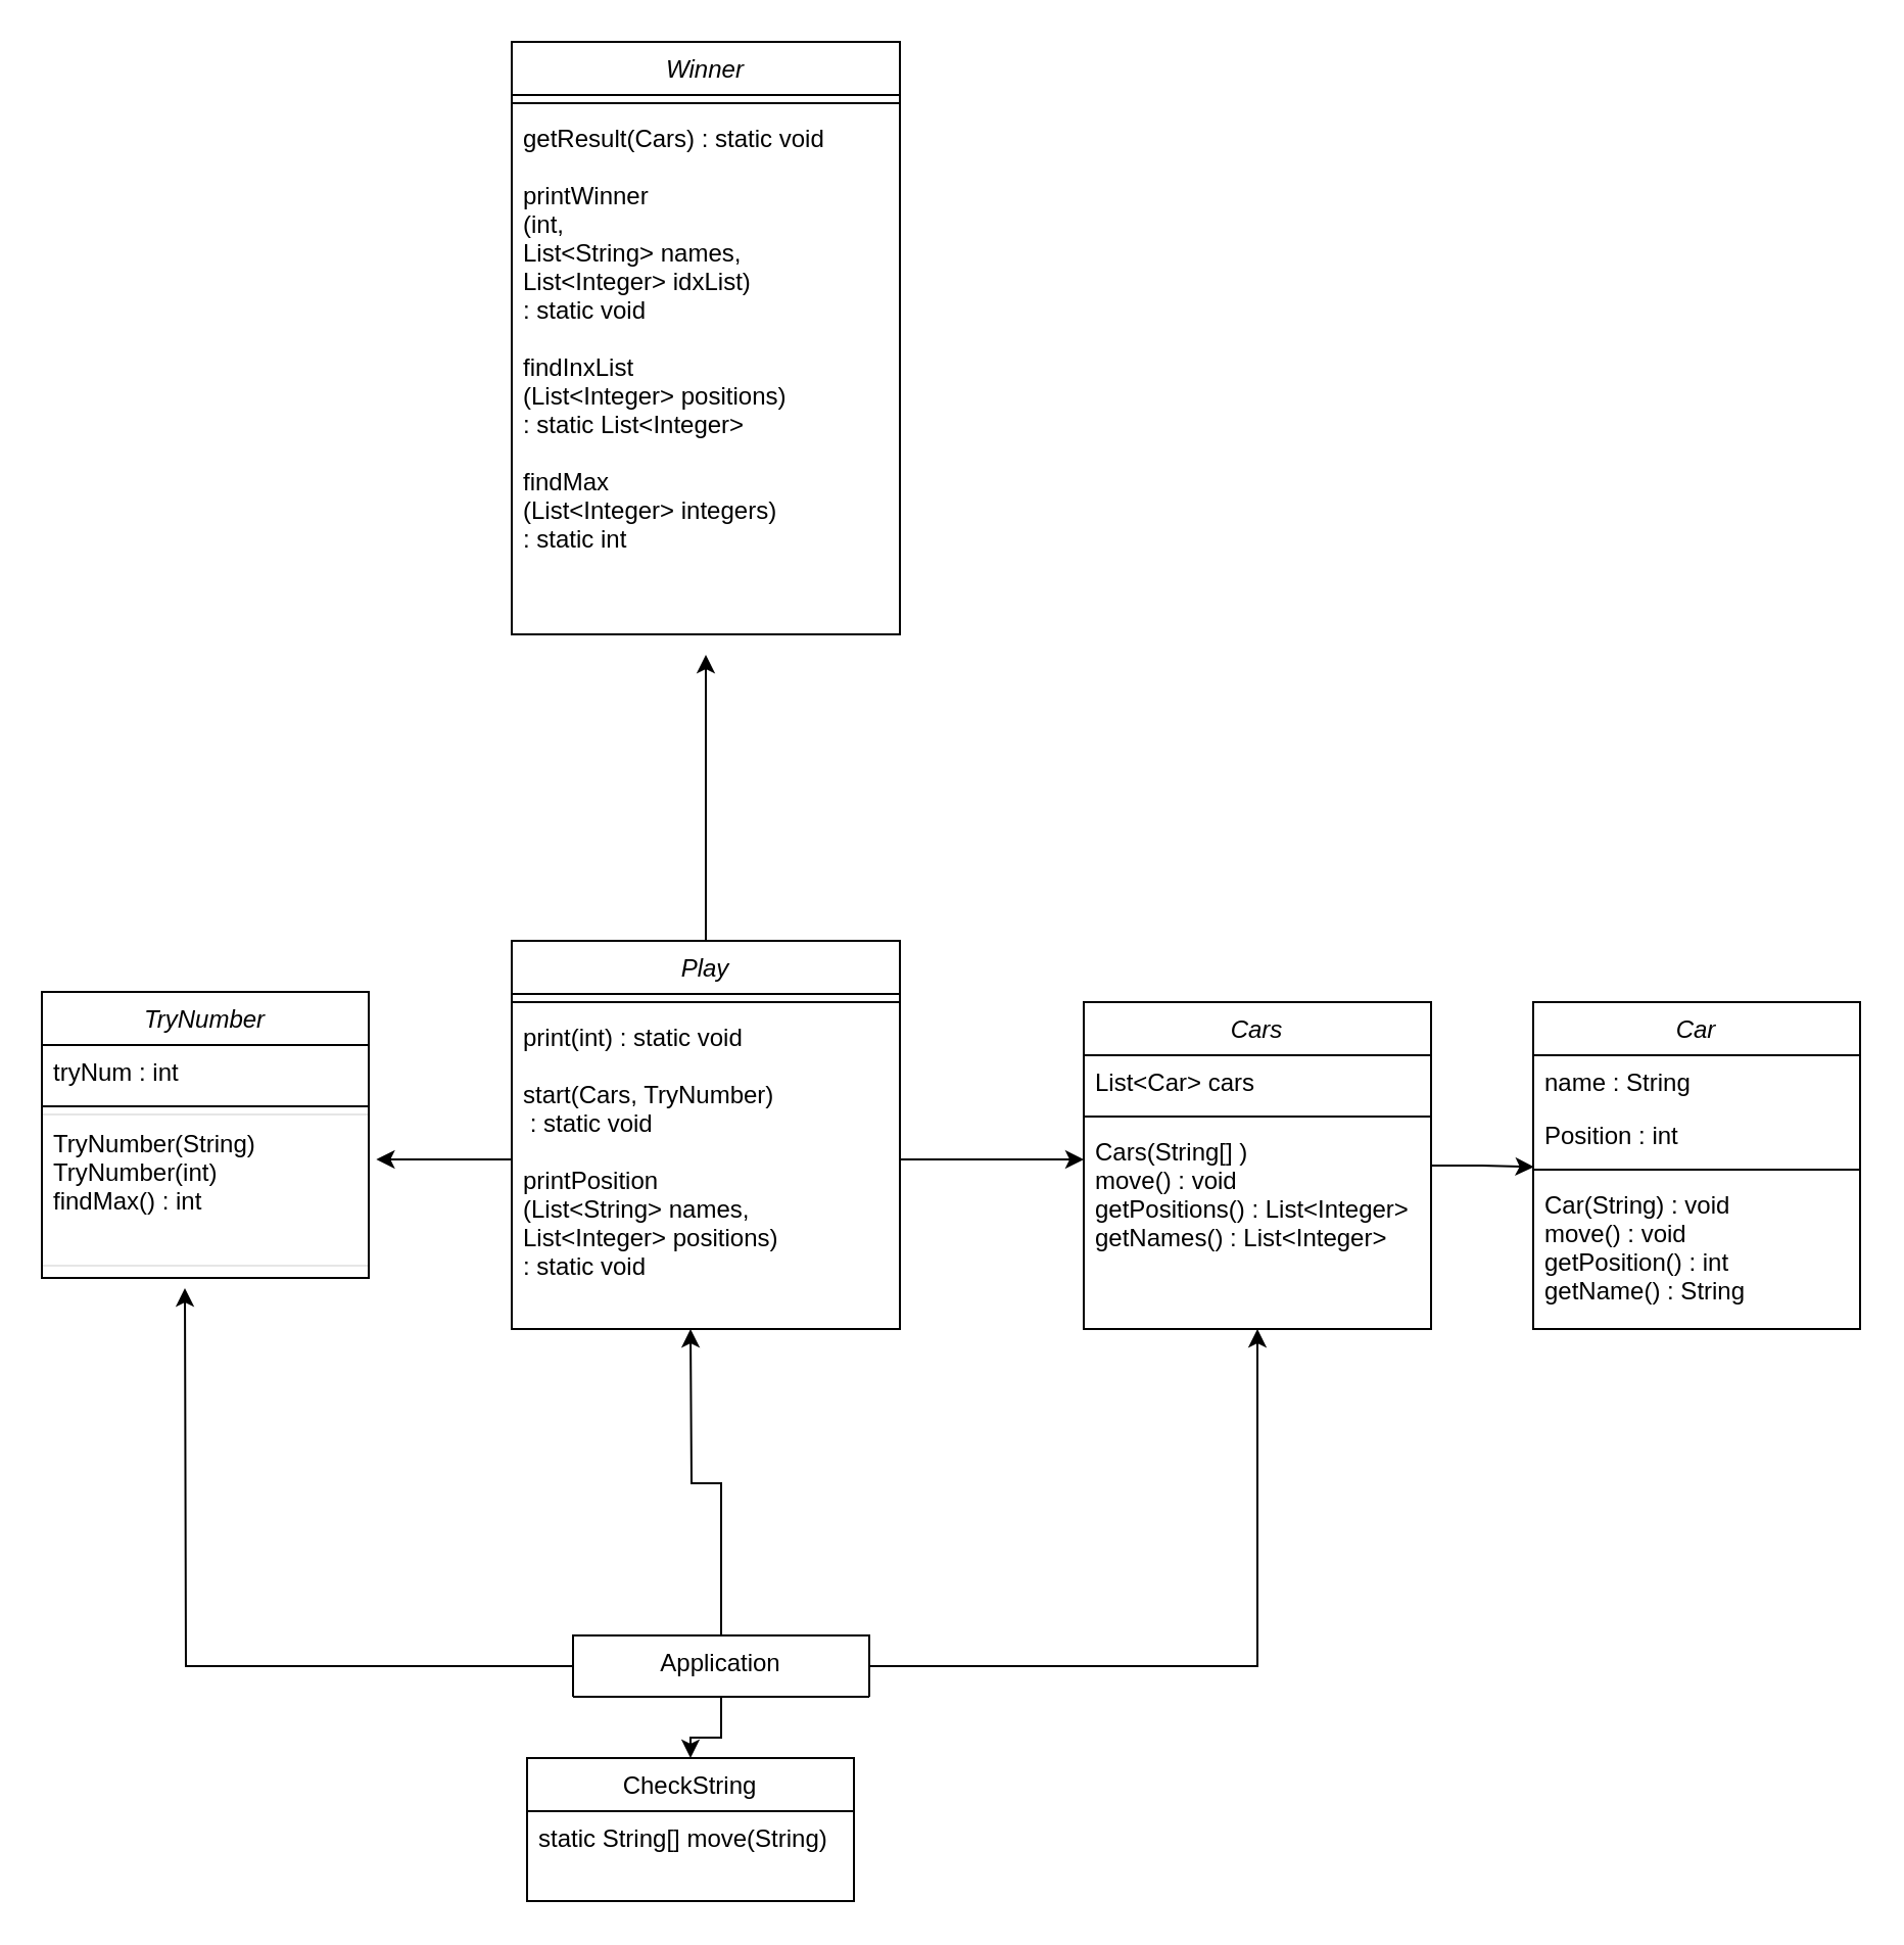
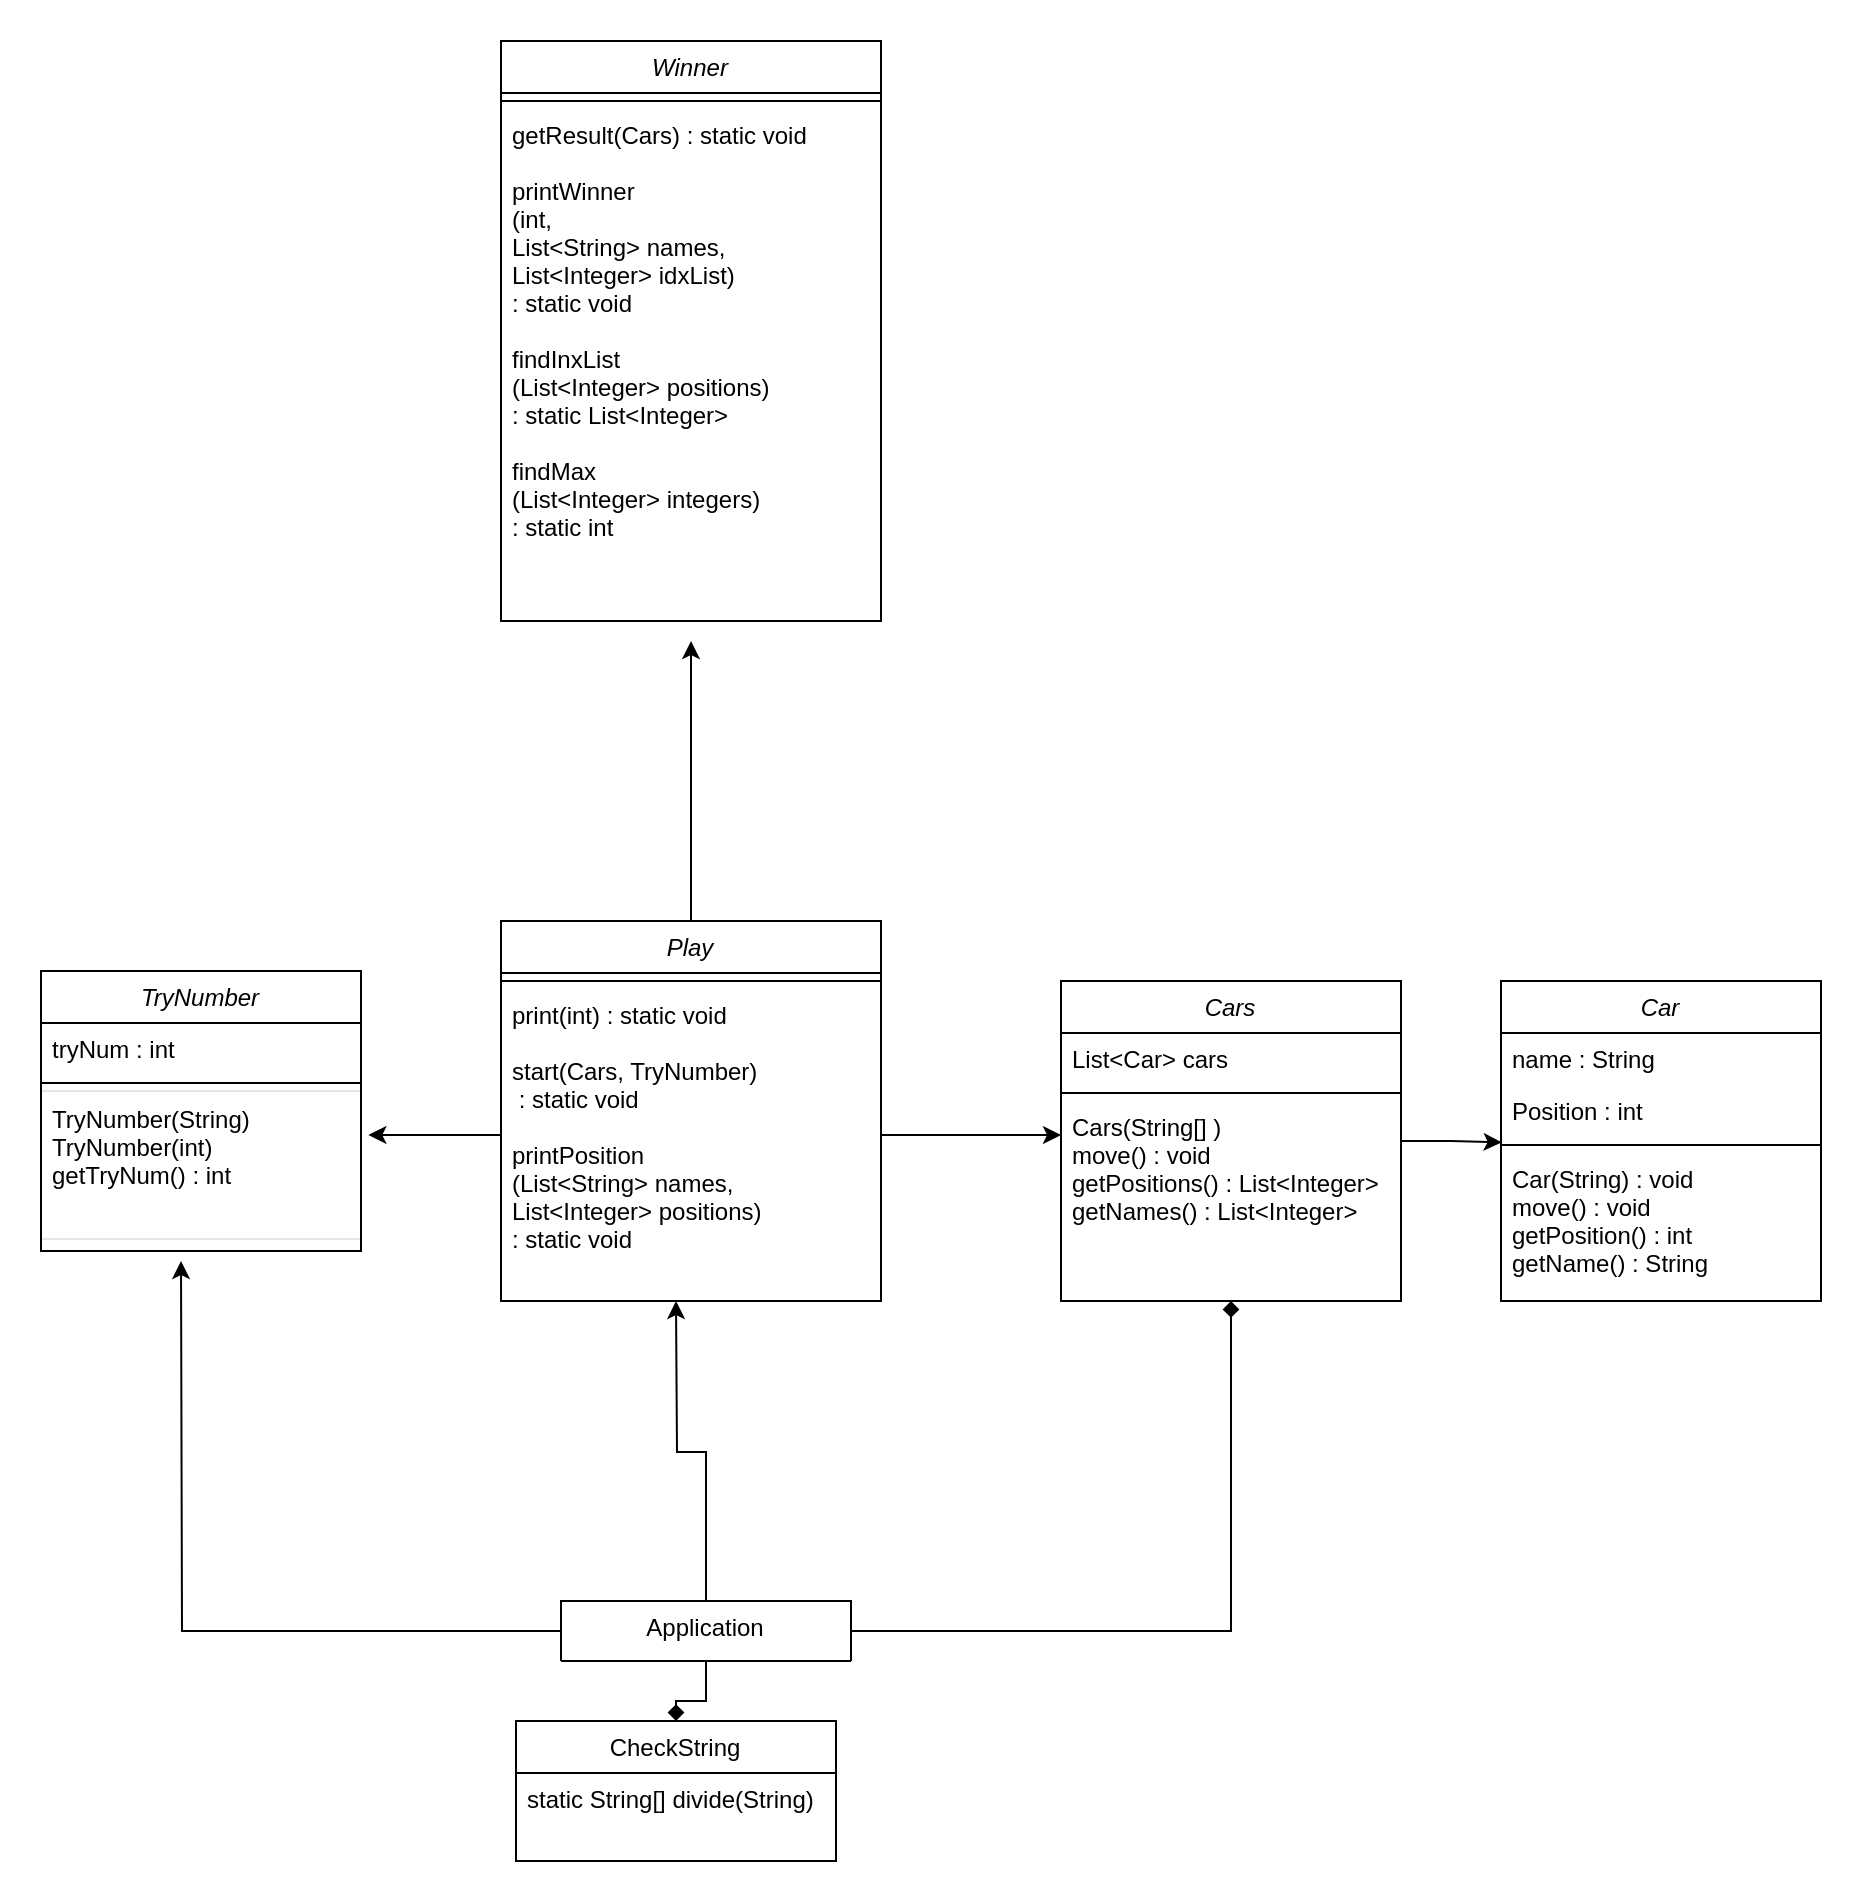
  <mxCell id="0" />
  <mxCell id="1" parent="0" />
  <mxCell id="2" value="Car" style="swimlane;fontStyle=2;align=center;verticalAlign=top;childLayout=stackLayout;horizontal=1;startSize=26;horizontalStack=0;resizeParent=1;resizeLast=0;collapsible=1;marginBottom=0;rounded=0;shadow=0;strokeWidth=1;" parent="1" vertex="1"><mxGeometry x="750" y="490" width="160" height="160" as="geometry"><mxRectangle x="230" y="140" width="160" height="26" as="alternateBounds" /></mxGeometry></mxCell>
  <mxCell id="3" value="name : String&#10;  " style="text;align=left;verticalAlign=top;spacingLeft=4;spacingRight=4;overflow=hidden;rotatable=0;points=[[0,0.5],[1,0.5]];portConstraint=eastwest;" parent="2" vertex="1"><mxGeometry y="26" width="160" height="26" as="geometry" /></mxCell>
  <mxCell id="4" value="Position : int" style="text;align=left;verticalAlign=top;spacingLeft=4;spacingRight=4;overflow=hidden;rotatable=0;points=[[0,0.5],[1,0.5]];portConstraint=eastwest;rounded=0;shadow=0;html=0;" parent="2" vertex="1"><mxGeometry y="52" width="160" height="26" as="geometry" /></mxCell>
  <mxCell id="5" value="" style="line;html=1;strokeWidth=1;align=left;verticalAlign=middle;spacingTop=-1;spacingLeft=3;spacingRight=3;rotatable=0;labelPosition=right;points=[];portConstraint=eastwest;" parent="2" vertex="1"><mxGeometry y="78" width="160" height="8" as="geometry" /></mxCell>
  <mxCell id="6" value="Car(String) : void&#10;move() : void&#10;getPosition() : int&#10;getName() : String" style="text;align=left;verticalAlign=top;spacingLeft=4;spacingRight=4;overflow=hidden;rotatable=0;points=[[0,0.5],[1,0.5]];portConstraint=eastwest;fontSize=12;" parent="2" vertex="1"><mxGeometry y="86" width="160" height="74" as="geometry" /></mxCell>
  <mxCell id="7" value="CheckString" style="swimlane;fontStyle=0;align=center;verticalAlign=top;childLayout=stackLayout;horizontal=1;startSize=26;horizontalStack=0;resizeParent=1;resizeLast=0;collapsible=1;marginBottom=0;rounded=0;shadow=0;strokeWidth=1;" parent="1" vertex="1"><mxGeometry x="257.5" y="860" width="160" height="70" as="geometry"><mxRectangle x="340" y="380" width="170" height="26" as="alternateBounds" /></mxGeometry></mxCell>
- <mxCell id="8" value="static String[] move(String)" style="text;align=left;verticalAlign=top;spacingLeft=4;spacingRight=4;overflow=hidden;rotatable=0;points=[[0,0.5],[1,0.5]];portConstraint=eastwest;" parent="7" vertex="1"><mxGeometry y="26" width="160" height="26" as="geometry" /></mxCell>
+ <mxCell id="8" value="static String[] divide(String)" style="text;align=left;verticalAlign=top;spacingLeft=4;spacingRight=4;overflow=hidden;rotatable=0;points=[[0,0.5],[1,0.5]];portConstraint=eastwest;" parent="7" vertex="1"><mxGeometry y="26" width="160" height="26" as="geometry" /></mxCell>
  <mxCell id="9" style="edgeStyle=orthogonalEdgeStyle;rounded=0;orthogonalLoop=1;jettySize=auto;html=1;entryX=0.002;entryY=1.103;entryDx=0;entryDy=0;entryPerimeter=0;" edge="1" parent="1" source="10" target="4"><mxGeometry relative="1" as="geometry" /></mxCell>
  <mxCell id="10" value="Cars" style="swimlane;fontStyle=2;align=center;verticalAlign=top;childLayout=stackLayout;horizontal=1;startSize=26;horizontalStack=0;resizeParent=1;resizeLast=0;collapsible=1;marginBottom=0;rounded=0;shadow=0;strokeWidth=1;" vertex="1" parent="1"><mxGeometry x="530" y="490" width="170" height="160" as="geometry"><mxRectangle x="230" y="140" width="160" height="26" as="alternateBounds" /></mxGeometry></mxCell>
  <mxCell id="11" value="List&lt;Car&gt; cars" style="text;align=left;verticalAlign=top;spacingLeft=4;spacingRight=4;overflow=hidden;rotatable=0;points=[[0,0.5],[1,0.5]];portConstraint=eastwest;" vertex="1" parent="10"><mxGeometry y="26" width="170" height="26" as="geometry" /></mxCell>
  <mxCell id="12" value="" style="line;html=1;strokeWidth=1;align=left;verticalAlign=middle;spacingTop=-1;spacingLeft=3;spacingRight=3;rotatable=0;labelPosition=right;points=[];portConstraint=eastwest;" vertex="1" parent="10"><mxGeometry y="52" width="170" height="8" as="geometry" /></mxCell>
  <mxCell id="13" value="Cars(String[] )&#10;move() : void&#10;getPositions() : List&lt;Integer&gt;&#10;getNames() : List&lt;Integer&gt;" style="text;align=left;verticalAlign=top;spacingLeft=4;spacingRight=4;overflow=hidden;rotatable=0;points=[[0,0.5],[1,0.5]];portConstraint=eastwest;" vertex="1" parent="10"><mxGeometry y="60" width="170" height="74" as="geometry" /></mxCell>
  <mxCell id="14" value="TryNumber" style="swimlane;fontStyle=2;align=center;verticalAlign=top;childLayout=stackLayout;horizontal=1;startSize=26;horizontalStack=0;resizeParent=1;resizeLast=0;collapsible=1;marginBottom=0;rounded=0;shadow=0;strokeWidth=1;spacingTop=0;" vertex="1" parent="1"><mxGeometry x="20" y="485" width="160" height="140" as="geometry"><mxRectangle x="230" y="140" width="160" height="26" as="alternateBounds" /></mxGeometry></mxCell>
  <mxCell id="15" value="tryNum : int" style="text;align=left;verticalAlign=top;spacingLeft=4;spacingRight=4;overflow=hidden;rotatable=0;points=[[0,0.5],[1,0.5]];portConstraint=eastwest;rounded=0;shadow=0;html=0;" vertex="1" parent="14"><mxGeometry y="26" width="160" height="26" as="geometry" /></mxCell>
  <mxCell id="16" value="" style="line;html=1;strokeWidth=1;align=left;verticalAlign=middle;spacingTop=-1;spacingLeft=3;spacingRight=3;rotatable=0;labelPosition=right;points=[];portConstraint=eastwest;" vertex="1" parent="14"><mxGeometry y="52" width="160" height="8" as="geometry" /></mxCell>
- <mxCell id="17" value="TryNumber(String)&#10;TryNumber(int)&#10;findMax() : int" style="text;align=left;verticalAlign=top;spacingLeft=4;spacingRight=4;overflow=hidden;rotatable=1;points=[[0,0.5],[1,0.5]];portConstraint=eastwest;spacingTop=1;strokeWidth=0;strokeColor=default;flipH=1;flipV=1;movable=1;resizable=1;deletable=1;editable=1;locked=0;connectable=1;" vertex="1" parent="14"><mxGeometry y="60" width="160" height="74" as="geometry" /></mxCell>
+ <mxCell id="17" value="TryNumber(String)&#10;TryNumber(int)&#10;getTryNum() : int" style="text;align=left;verticalAlign=top;spacingLeft=4;spacingRight=4;overflow=hidden;rotatable=1;points=[[0,0.5],[1,0.5]];portConstraint=eastwest;spacingTop=1;strokeWidth=0;strokeColor=default;flipH=1;flipV=1;movable=1;resizable=1;deletable=1;editable=1;locked=0;connectable=1;" vertex="1" parent="14"><mxGeometry y="60" width="160" height="74" as="geometry" /></mxCell>
  <mxCell id="18" style="edgeStyle=orthogonalEdgeStyle;rounded=0;orthogonalLoop=1;jettySize=auto;html=1;" edge="1" parent="1" source="19"><mxGeometry relative="1" as="geometry"><mxPoint x="345" y="320" as="targetPoint" /></mxGeometry></mxCell>
  <mxCell id="19" value="Play" style="swimlane;fontStyle=2;align=center;verticalAlign=top;childLayout=stackLayout;horizontal=1;startSize=26;horizontalStack=0;resizeParent=1;resizeLast=0;collapsible=1;marginBottom=0;rounded=0;shadow=0;strokeWidth=1;" vertex="1" parent="1"><mxGeometry x="250" y="460" width="190" height="190" as="geometry"><mxRectangle x="230" y="140" width="160" height="26" as="alternateBounds" /></mxGeometry></mxCell>
  <mxCell id="20" value="" style="line;html=1;strokeWidth=1;align=left;verticalAlign=middle;spacingTop=-1;spacingLeft=3;spacingRight=3;rotatable=0;labelPosition=right;points=[];portConstraint=eastwest;" vertex="1" parent="19"><mxGeometry y="26" width="190" height="8" as="geometry" /></mxCell>
  <mxCell id="21" value="print(int) : static void&#10;&#10;start(Cars, TryNumber)&#10; : static void&#10;&#10;printPosition&#10;(List&lt;String&gt; names,&#10;List&lt;Integer&gt; positions)&#10;: static void&#10;" style="text;align=left;verticalAlign=top;spacingLeft=4;spacingRight=4;overflow=hidden;rotatable=0;points=[[0,0.5],[1,0.5]];portConstraint=eastwest;fontSize=12;" vertex="1" parent="19"><mxGeometry y="34" width="190" height="146" as="geometry" /></mxCell>
  <mxCell id="22" value="Winner" style="swimlane;fontStyle=2;align=center;verticalAlign=top;childLayout=stackLayout;horizontal=1;startSize=26;horizontalStack=0;resizeParent=1;resizeLast=0;collapsible=1;marginBottom=0;rounded=0;shadow=0;strokeWidth=1;" vertex="1" parent="1"><mxGeometry x="250" y="20" width="190" height="290" as="geometry"><mxRectangle x="230" y="140" width="160" height="26" as="alternateBounds" /></mxGeometry></mxCell>
  <mxCell id="23" value="" style="line;html=1;strokeWidth=1;align=left;verticalAlign=middle;spacingTop=-1;spacingLeft=3;spacingRight=3;rotatable=0;labelPosition=right;points=[];portConstraint=eastwest;" vertex="1" parent="22"><mxGeometry y="26" width="190" height="8" as="geometry" /></mxCell>
  <mxCell id="24" value="getResult(Cars) : static void&#10;&#10;printWinner&#10;(int, &#10;List&lt;String&gt; names,&#10;List&lt;Integer&gt; idxList)&#10;: static void&#10;&#10;findInxList&#10;(List&lt;Integer&gt; positions)&#10;: static List&lt;Integer&gt;&#10;&#10;findMax&#10;(List&lt;Integer&gt; integers)&#10;: static int&#10;&#10;" style="text;align=left;verticalAlign=top;spacingLeft=4;spacingRight=4;overflow=hidden;rotatable=0;points=[[0,0.5],[1,0.5]];portConstraint=eastwest;fontSize=12;" vertex="1" parent="22"><mxGeometry y="34" width="190" height="256" as="geometry" /></mxCell>
  <mxCell id="25" style="edgeStyle=orthogonalEdgeStyle;rounded=0;orthogonalLoop=1;jettySize=auto;html=1;entryX=0;entryY=0.23;entryDx=0;entryDy=0;entryPerimeter=0;" edge="1" parent="1" source="21" target="13"><mxGeometry relative="1" as="geometry" /></mxCell>
  <mxCell id="26" style="edgeStyle=orthogonalEdgeStyle;rounded=0;orthogonalLoop=1;jettySize=auto;html=1;entryX=-0.023;entryY=0.703;entryDx=0;entryDy=0;entryPerimeter=0;" edge="1" parent="1" source="21" target="17"><mxGeometry relative="1" as="geometry" /></mxCell>
- <mxCell id="27" style="edgeStyle=orthogonalEdgeStyle;rounded=0;orthogonalLoop=1;jettySize=auto;html=1;entryX=0.5;entryY=1;entryDx=0;entryDy=0;" edge="1" parent="1" source="31" target="10"><mxGeometry relative="1" as="geometry" /></mxCell>
- <mxCell id="28" style="edgeStyle=orthogonalEdgeStyle;rounded=0;orthogonalLoop=1;jettySize=auto;html=1;entryX=0.5;entryY=0;entryDx=0;entryDy=0;" edge="1" parent="1" source="31" target="7"><mxGeometry relative="1" as="geometry" /></mxCell>
+ <mxCell id="27" style="edgeStyle=orthogonalEdgeStyle;rounded=0;orthogonalLoop=1;jettySize=auto;html=1;entryX=0.5;entryY=1;entryDx=0;entryDy=0;endArrow=diamond;" edge="1" parent="1" source="31" target="10"><mxGeometry relative="1" as="geometry" /></mxCell>
+ <mxCell id="28" style="edgeStyle=orthogonalEdgeStyle;rounded=0;orthogonalLoop=1;jettySize=auto;html=1;entryX=0.5;entryY=0;entryDx=0;entryDy=0;endArrow=diamond;" edge="1" parent="1" source="31" target="7"><mxGeometry relative="1" as="geometry" /></mxCell>
  <mxCell id="29" style="edgeStyle=orthogonalEdgeStyle;rounded=0;orthogonalLoop=1;jettySize=auto;html=1;" edge="1" parent="1" source="31"><mxGeometry relative="1" as="geometry"><mxPoint x="90" y="630" as="targetPoint" /></mxGeometry></mxCell>
  <mxCell id="30" style="edgeStyle=orthogonalEdgeStyle;rounded=0;orthogonalLoop=1;jettySize=auto;html=1;" edge="1" parent="1" source="31"><mxGeometry relative="1" as="geometry"><mxPoint x="337.5" y="650" as="targetPoint" /></mxGeometry></mxCell>
  <mxCell id="31" value="Application" style="swimlane;fontStyle=0;align=center;verticalAlign=top;childLayout=stackLayout;horizontal=1;startSize=70;horizontalStack=0;resizeParent=1;resizeLast=0;collapsible=1;marginBottom=0;rounded=0;shadow=0;strokeWidth=1;" vertex="1" parent="1"><mxGeometry x="280" y="800" width="145" height="30" as="geometry"><mxRectangle x="340" y="380" width="170" height="26" as="alternateBounds" /></mxGeometry></mxCell>
